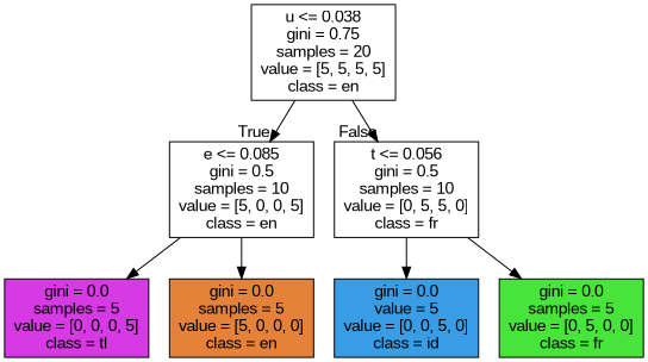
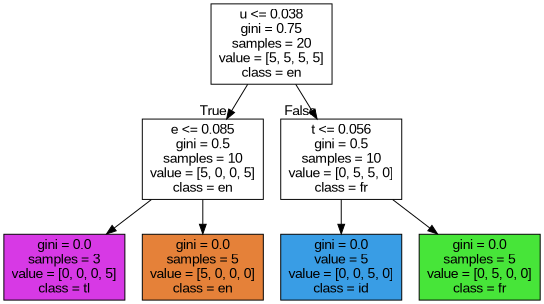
  digraph {
    fontname="Liberation Sans"
    node [color=black fillcolor="#ffffff" fontname="Liberation Sans" shape=box style=filled]
    edge [fontname="Liberation Sans"]
    n1 [label="u <= 0.038\ngini = 0.75\nsamples = 20\nvalue = [5, 5, 5, 5]\nclass = en"]
    n2 [label="e <= 0.085\ngini = 0.5\nsamples = 10\nvalue = [5, 0, 0, 5]\nclass = en"]
    n3 [label="t <= 0.056\ngini = 0.5\nsamples = 10\nvalue = [0, 5, 5, 0]\nclass = fr"]
-   n4 [fillcolor="#d739e5" label="gini = 0.0\nsamples = 5\nvalue = [0, 0, 0, 5]\nclass = tl"]
+   n4 [fillcolor="#d739e5" label="gini = 0.0\nsamples = 3\nvalue = [0, 0, 0, 5]\nclass = tl"]
    n5 [fillcolor="#e58139" label="gini = 0.0\nsamples = 5\nvalue = [5, 0, 0, 0]\nclass = en"]
    n6 [fillcolor="#399de5" label="gini = 0.0\nvalue = 5\nvalue = [0, 0, 5, 0]\nclass = id"]
    n7 [fillcolor="#47e539" label="gini = 0.0\nsamples = 5\nvalue = [0, 5, 0, 0]\nclass = fr"]
    n1 -> n2 [headlabel=True labelangle=45 labeldistance=2.5]
    n1 -> n3 [headlabel=False labelangle=-45 labeldistance=2.5]
    n2 -> n4
    n2 -> n5
    n3 -> n6
    n3 -> n7
  }
